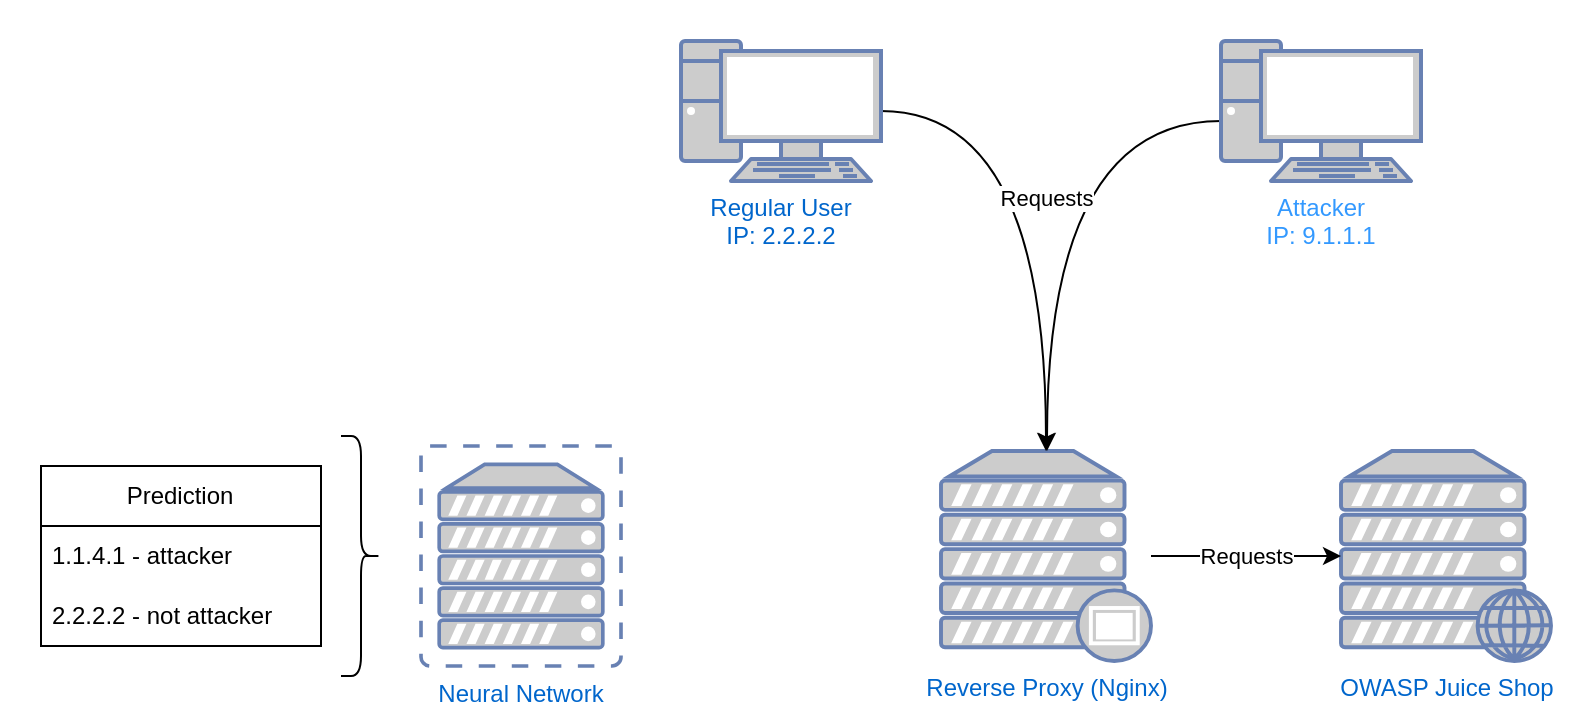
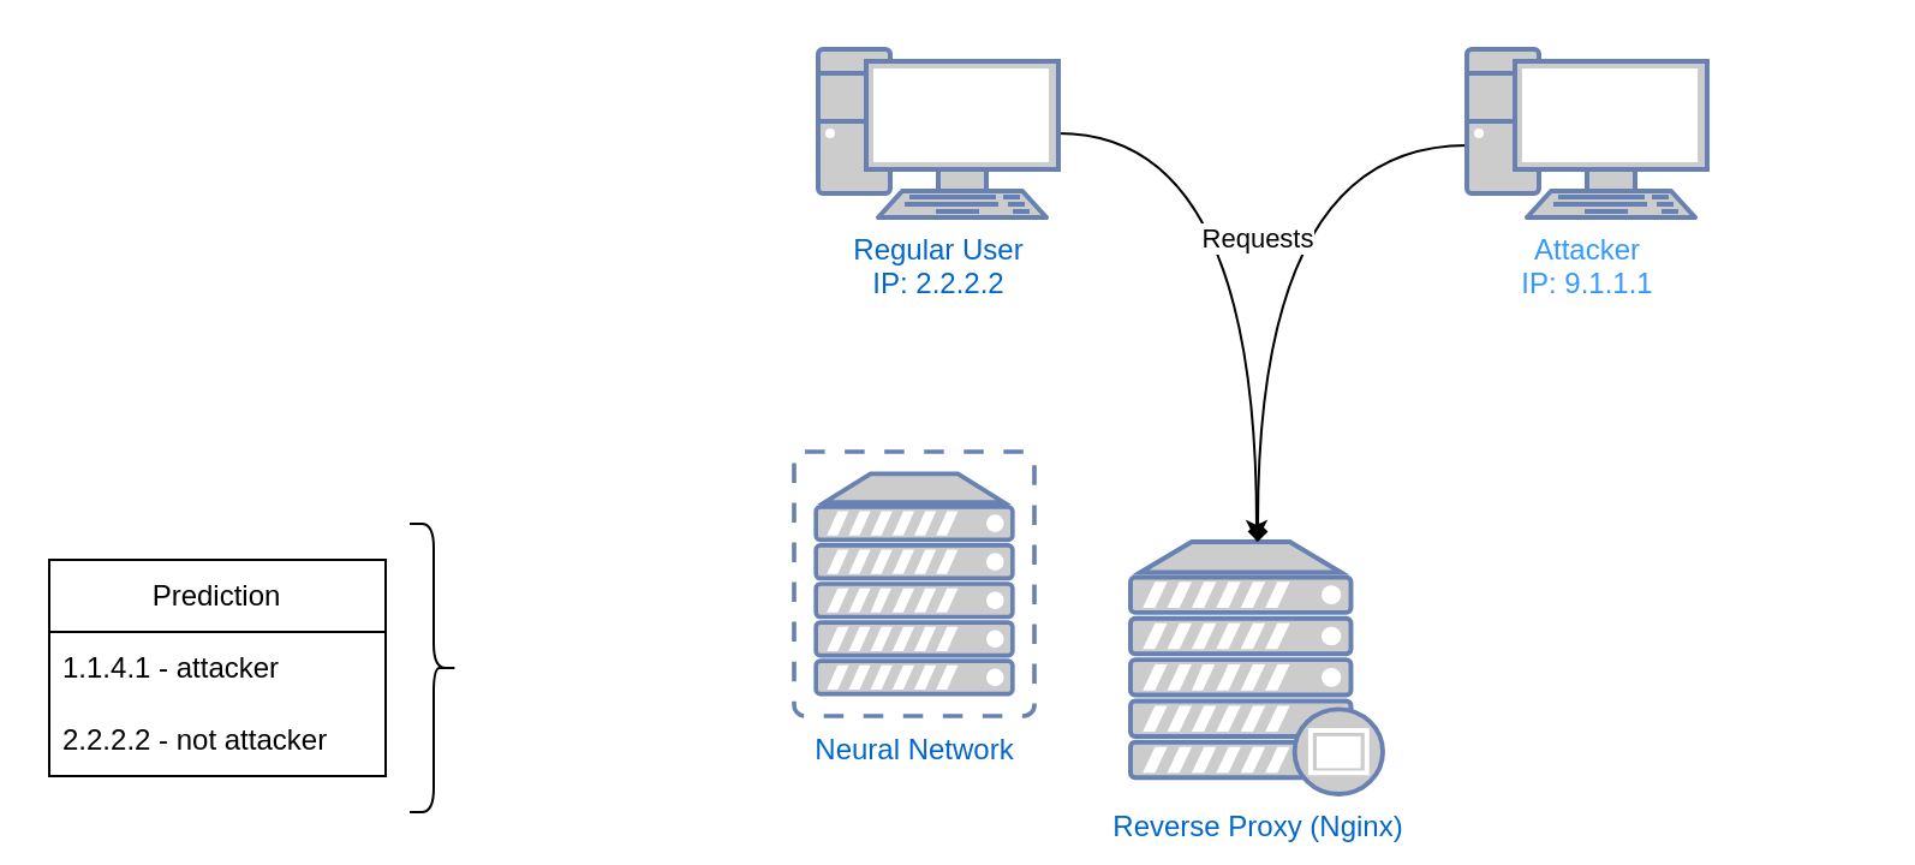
  <mxCell id="0" />
  <mxCell id="1" parent="0" />
- <mxCell id="2" value="Neural Network" style="fontColor=#0066CC;verticalAlign=top;verticalLabelPosition=bottom;labelPosition=center;align=center;html=1;outlineConnect=0;fillColor=#CCCCCC;strokeColor=#6881B3;gradientColor=none;gradientDirection=north;strokeWidth=2;shape=mxgraph.networks.virtual_server;" vertex="1" parent="1"><mxGeometry x="210" y="222.5" width="100" height="110" as="geometry" /></mxCell>
- <mxCell id="3" value="OWASP Juice Shop" style="fontColor=#0066CC;verticalAlign=top;verticalLabelPosition=bottom;labelPosition=center;align=center;html=1;outlineConnect=0;fillColor=#CCCCCC;strokeColor=#6881B3;gradientColor=none;gradientDirection=north;strokeWidth=2;shape=mxgraph.networks.web_server;" vertex="1" parent="1"><mxGeometry x="670" y="225" width="105" height="105" as="geometry" /></mxCell>
- <mxCell id="4" value="Requests" style="edgeStyle=orthogonalEdgeStyle;rounded=0;orthogonalLoop=1;jettySize=auto;html=1;" edge="1" parent="1" source="5" target="3"><mxGeometry relative="1" as="geometry" /></mxCell>
+ <mxCell id="2" value="Neural Network" style="fontColor=#0066CC;verticalAlign=top;verticalLabelPosition=bottom;labelPosition=center;align=center;html=1;outlineConnect=0;fillColor=#CCCCCC;strokeColor=#6881B3;gradientColor=none;gradientDirection=north;strokeWidth=2;shape=mxgraph.networks.virtual_server;" vertex="1" parent="1"><mxGeometry x="330" y="187.5" width="100" height="110" as="geometry" /></mxCell>
  <mxCell id="5" value="Reverse Proxy (Nginx)" style="fontColor=#0066CC;verticalAlign=top;verticalLabelPosition=bottom;labelPosition=center;align=center;html=1;outlineConnect=0;fillColor=#CCCCCC;strokeColor=#6881B3;gradientColor=none;gradientDirection=north;strokeWidth=2;shape=mxgraph.networks.proxy_server;" vertex="1" parent="1"><mxGeometry x="470" y="225" width="105" height="105" as="geometry" /></mxCell>
  <mxCell id="6" style="edgeStyle=orthogonalEdgeStyle;rounded=0;orthogonalLoop=1;jettySize=auto;html=1;curved=1;" edge="1" parent="1" source="7" target="5"><mxGeometry relative="1" as="geometry" /></mxCell>
  <mxCell id="7" value="&lt;div&gt;Regular User&lt;/div&gt;&lt;div&gt;IP: 2.2.2.2&lt;/div&gt;" style="fontColor=#0066CC;verticalAlign=top;verticalLabelPosition=bottom;labelPosition=center;align=center;html=1;outlineConnect=0;fillColor=#CCCCCC;strokeColor=#6881B3;gradientColor=none;gradientDirection=north;strokeWidth=2;shape=mxgraph.networks.pc;" vertex="1" parent="1"><mxGeometry x="340" y="20" width="100" height="70" as="geometry" /></mxCell>
- <mxCell id="8" value="Requests" style="edgeStyle=orthogonalEdgeStyle;rounded=0;orthogonalLoop=1;jettySize=auto;html=1;curved=1;" edge="1" parent="1" source="9" target="5"><mxGeometry relative="1" as="geometry"><Array as="points"><mxPoint x="523" y="60" /></Array></mxGeometry></mxCell>
+ <mxCell id="8" value="Requests" style="edgeStyle=orthogonalEdgeStyle;rounded=0;orthogonalLoop=1;jettySize=auto;html=1;curved=1;endArrow=diamond;" edge="1" parent="1" source="9" target="5"><mxGeometry relative="1" as="geometry"><Array as="points"><mxPoint x="523" y="60" /></Array></mxGeometry></mxCell>
  <mxCell id="9" value="Attacker &lt;br&gt;IP: 9.1.1.1" style="fontColor=#3399FF;verticalAlign=top;verticalLabelPosition=bottom;labelPosition=center;align=center;html=1;outlineConnect=0;fillColor=#CCCCCC;strokeColor=#6881B3;gradientColor=none;gradientDirection=north;strokeWidth=2;shape=mxgraph.networks.pc;" vertex="1" parent="1"><mxGeometry x="610" y="20" width="100" height="70" as="geometry" /></mxCell>
  <mxCell id="10" value="" style="shape=curlyBracket;whiteSpace=wrap;html=1;rounded=1;flipH=1;labelPosition=right;verticalLabelPosition=middle;align=left;verticalAlign=middle;" vertex="1" parent="1"><mxGeometry x="170" y="217.5" width="20" height="120" as="geometry" /></mxCell>
  <mxCell id="11" value="Prediction" style="swimlane;fontStyle=0;childLayout=stackLayout;horizontal=1;startSize=30;horizontalStack=0;resizeParent=1;resizeParentMax=0;resizeLast=0;collapsible=1;marginBottom=0;whiteSpace=wrap;html=1;" vertex="1" parent="1"><mxGeometry x="20" y="232.5" width="140" height="90" as="geometry" /></mxCell>
  <mxCell id="12" value="1.1.4.1 - attacker" style="text;strokeColor=none;fillColor=none;align=left;verticalAlign=middle;spacingLeft=4;spacingRight=4;overflow=hidden;points=[[0,0.5],[1,0.5]];portConstraint=eastwest;rotatable=0;whiteSpace=wrap;html=1;" vertex="1" parent="11"><mxGeometry y="30" width="140" height="30" as="geometry" /></mxCell>
  <mxCell id="13" value="2.2.2.2 - not attacker " style="text;strokeColor=none;fillColor=none;align=left;verticalAlign=middle;spacingLeft=4;spacingRight=4;overflow=hidden;points=[[0,0.5],[1,0.5]];portConstraint=eastwest;rotatable=0;whiteSpace=wrap;html=1;" vertex="1" parent="11"><mxGeometry y="60" width="140" height="30" as="geometry" /></mxCell>
